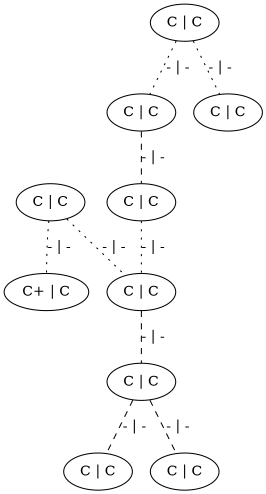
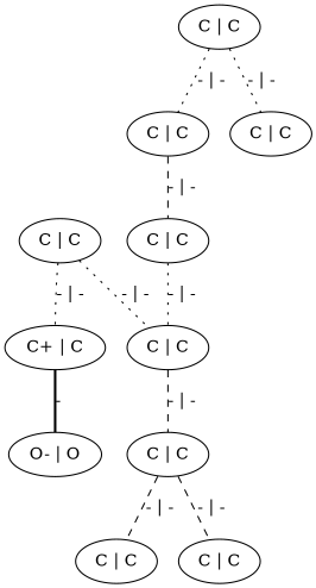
  graph {
    edge [style=dotted]
    n1 [label="C | C"]
    n2 [label="C+ | C"]
    n3 [label="C | C"]
+   n4 [label="O- | O"]
    n5 [label="C | C"]
    n6 [label="C | C"]
    n7 [label="C | C"]
    n8 [label="C | C"]
    n9 [label="C | C"]
    n10 [label="C | C"]
    n11 [label="C | C"]
    n1 -- n2 [label="- | -"]
    n1 -- n3 [label="- | -"]
+   n2 -- n4 [label="-" style=bold]
    n3 -- n9 [label="- | -" style=dashed]
    n5 -- n6 [label="- | -"]
    n5 -- n7 [label="- | -"]
    n6 -- n8 [label="- | -" style=dashed]
    n8 -- n3 [label="- | -"]
    n9 -- n10 [label="- | -" style=dashed]
    n9 -- n11 [label="- | -" style=dashed]
  }
